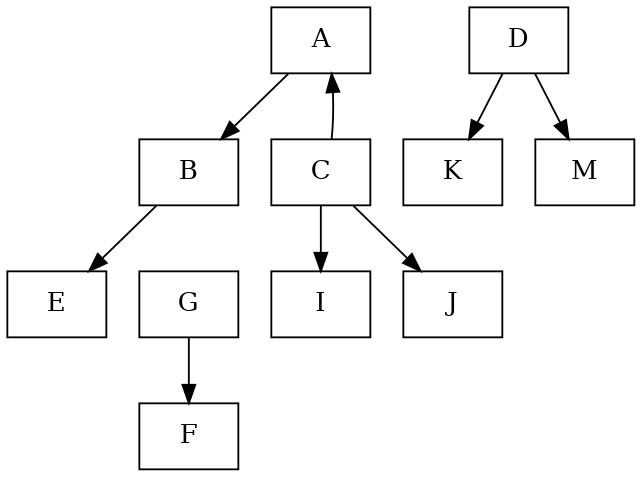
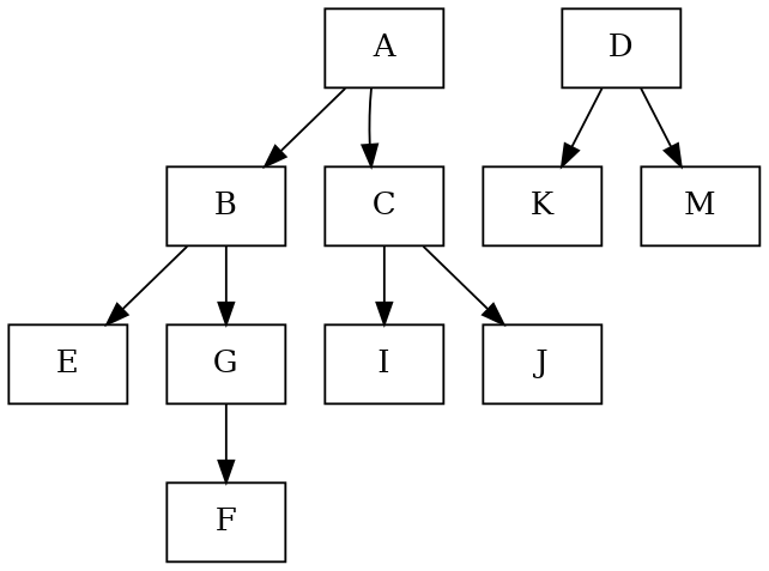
  digraph {
    node [shape=box]
    A
    B
    C
    E
    G
    I
    J
    D
    K
    M
    F
    A -> B
-   C -> A
+   A -> C
    B -> E
+   B -> G
    C -> I
    C -> J
    G -> F
    D -> K
    D -> M
  }
